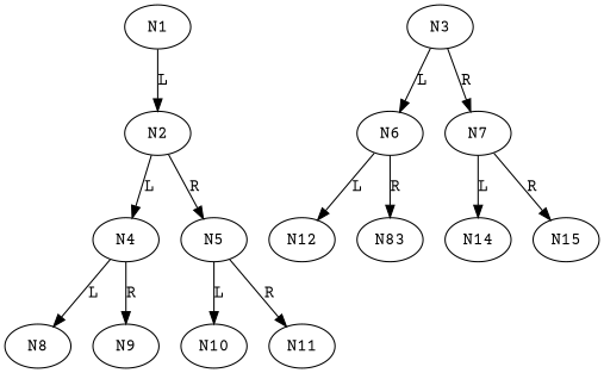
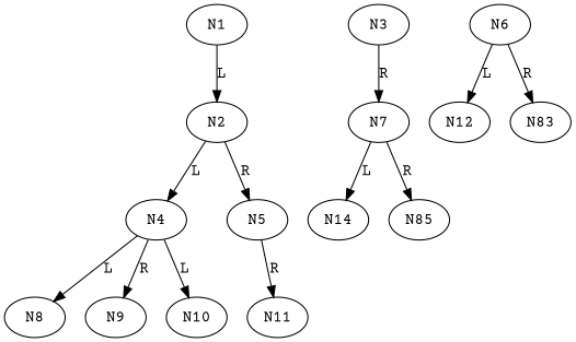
  digraph {
    fontname="Courier Prime"
    node [fontname="Courier Prime"]
    edge [fontname="Courier Prime"]
    N1
    N2
    N4
    N5
    N3
    N6
    N7
    N8
    N9
    N10
    N11
    N12
    n13 [label=N83]
    N14
-   N15
+   N15 [label=N85]
    N1 -> N2 [label=L]
    N2 -> N4 [label=L]
    N2 -> N5 [label=R]
    N4 -> N8 [label=L]
    N4 -> N9 [label=R]
-   N5 -> N10 [label=L]
+   N4 -> N10 [label=L]
    N5 -> N11 [label=R]
-   N3 -> N6 [label=L]
    N3 -> N7 [label=R]
    N6 -> N12 [label=L]
    N6 -> n13 [label=R]
    N7 -> N14 [label=L]
    N7 -> N15 [label=R]
  }
